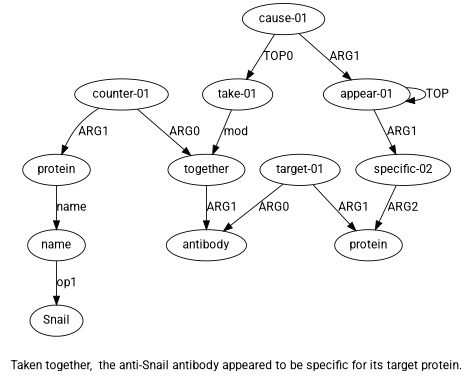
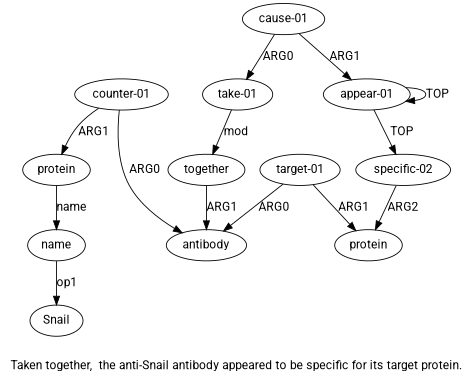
  digraph {
    fontname=Roboto
    label="Taken together,  the anti-Snail antibody appeared to be specific for its target protein."
    node [color=black fontname=Roboto gold_label=protein test_label=protein]
    edge [color=black fontname=Roboto gold_label=ARG1 test_label=ARG1]
    n1 [gold_ind=10 gold_label=together label=together test_ind=10 test_label=together]
    n2 [gold_ind=2 gold_label=antibody label=antibody test_ind=2 test_label=antibody]
    n3 [gold_ind=-1 gold_label=Snail label=Snail test_ind=-1 test_label=Snail]
    n4 [gold_ind=1 gold_label="specific-02" label="specific-02" test_ind=1 test_label="specific-02"]
    n5 [gold_ind=6 label=protein test_ind=6]
    n6 [gold_ind=0 gold_label="appear-01" label="appear-01" test_ind=0 test_label="appear-01"]
    n7 [gold_ind=3 gold_label="counter-01" label="counter-01" test_ind=3 test_label="counter-01"]
    n8 [gold_ind=4 label=protein test_ind=4]
    n9 [gold_ind=5 gold_label=name label=name test_ind=5 test_label=name]
    n10 [gold_ind=7 gold_label="target-01" label="target-01" test_ind=7 test_label="target-01"]
    n11 [gold_ind=9 gold_label="take-01" label="take-01" test_ind=9 test_label="take-01"]
    n12 [gold_ind=8 gold_label="cause-01" label="cause-01" test_ind=8 test_label="cause-01"]
    n1 -> n2 [label=ARG1]
    n4 -> n5 [gold_label=ARG2 label=ARG2 test_label=ARG2]
-   n6 -> n4 [label=ARG1]
+   n6 -> n4 [label=TOP]
    n6 -> n6 [gold_label=TOP label=TOP test_label=TOP]
-   n7 -> n1 [gold_label=ARG0 label=ARG0 test_label=ARG0]
+   n7 -> n2 [gold_label=ARG0 label=ARG0 test_label=ARG0]
    n7 -> n8 [label=ARG1]
    n8 -> n9 [gold_label=name label=name test_label=name]
    n9 -> n3 [gold_label=op1 label=op1 test_label=op1]
    n10 -> n2 [gold_label=ARG0 label=ARG0 test_label=ARG0]
    n10 -> n5 [label=ARG1]
    n11 -> n1 [gold_label=mod label=mod test_label=mod]
    n12 -> n6 [label=ARG1]
-   n12 -> n11 [gold_label=ARG0 label=TOP0 test_label=ARG0]
+   n12 -> n11 [gold_label=ARG0 label=ARG0 test_label=ARG0]
  }
